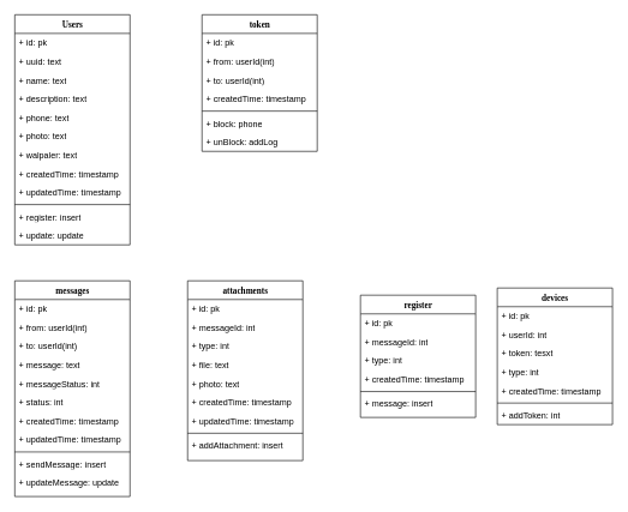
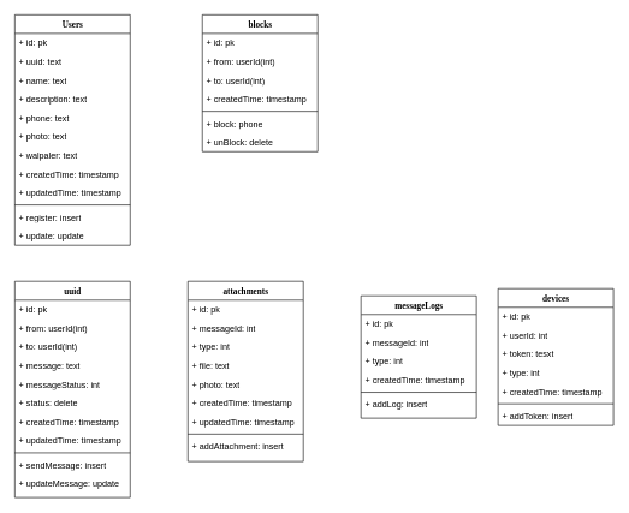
  <mxCell id="0" />
  <mxCell id="1" parent="0" />
  <mxCell id="2" value="Users" style="swimlane;html=1;fontStyle=1;align=center;verticalAlign=top;childLayout=stackLayout;horizontal=1;startSize=26;horizontalStack=0;resizeParent=1;resizeLast=0;collapsible=1;marginBottom=0;swimlaneFillColor=#ffffff;rounded=0;shadow=0;comic=0;labelBackgroundColor=none;strokeWidth=1;fillColor=none;fontFamily=Verdana;fontSize=12" parent="1" vertex="1"><mxGeometry x="20" y="20" width="160" height="320" as="geometry" /></mxCell>
  <mxCell id="3" value="+ id: pk" style="text;html=1;strokeColor=none;fillColor=none;align=left;verticalAlign=top;spacingLeft=4;spacingRight=4;whiteSpace=wrap;overflow=hidden;rotatable=0;points=[[0,0.5],[1,0.5]];portConstraint=eastwest;" parent="2" vertex="1"><mxGeometry y="26" width="160" height="26" as="geometry" /></mxCell>
  <mxCell id="4" value="+ uuid: text" style="text;html=1;strokeColor=none;fillColor=none;align=left;verticalAlign=top;spacingLeft=4;spacingRight=4;whiteSpace=wrap;overflow=hidden;rotatable=0;points=[[0,0.5],[1,0.5]];portConstraint=eastwest;" parent="2" vertex="1"><mxGeometry y="52" width="160" height="26" as="geometry" /></mxCell>
  <mxCell id="5" value="+ name: text" style="text;html=1;strokeColor=none;fillColor=none;align=left;verticalAlign=top;spacingLeft=4;spacingRight=4;whiteSpace=wrap;overflow=hidden;rotatable=0;points=[[0,0.5],[1,0.5]];portConstraint=eastwest;" parent="2" vertex="1"><mxGeometry y="78" width="160" height="26" as="geometry" /></mxCell>
  <mxCell id="6" value="+ description: text" style="text;html=1;strokeColor=none;fillColor=none;align=left;verticalAlign=top;spacingLeft=4;spacingRight=4;whiteSpace=wrap;overflow=hidden;rotatable=0;points=[[0,0.5],[1,0.5]];portConstraint=eastwest;" parent="2" vertex="1"><mxGeometry y="104" width="160" height="26" as="geometry" /></mxCell>
  <mxCell id="7" value="+ phone: text" style="text;html=1;strokeColor=none;fillColor=none;align=left;verticalAlign=top;spacingLeft=4;spacingRight=4;whiteSpace=wrap;overflow=hidden;rotatable=0;points=[[0,0.5],[1,0.5]];portConstraint=eastwest;" parent="2" vertex="1"><mxGeometry y="130" width="160" height="26" as="geometry" /></mxCell>
  <mxCell id="8" value="+ photo: text" style="text;html=1;strokeColor=none;fillColor=none;align=left;verticalAlign=top;spacingLeft=4;spacingRight=4;whiteSpace=wrap;overflow=hidden;rotatable=0;points=[[0,0.5],[1,0.5]];portConstraint=eastwest;" vertex="1" parent="2"><mxGeometry y="156" width="160" height="26" as="geometry" /></mxCell>
  <mxCell id="9" value="+ walpaler: text" style="text;html=1;strokeColor=none;fillColor=none;align=left;verticalAlign=top;spacingLeft=4;spacingRight=4;whiteSpace=wrap;overflow=hidden;rotatable=0;points=[[0,0.5],[1,0.5]];portConstraint=eastwest;" vertex="1" parent="2"><mxGeometry y="182" width="160" height="26" as="geometry" /></mxCell>
  <mxCell id="10" value="+ createdTime: timestamp" style="text;html=1;strokeColor=none;fillColor=none;align=left;verticalAlign=top;spacingLeft=4;spacingRight=4;whiteSpace=wrap;overflow=hidden;rotatable=0;points=[[0,0.5],[1,0.5]];portConstraint=eastwest;" vertex="1" parent="2"><mxGeometry y="208" width="160" height="26" as="geometry" /></mxCell>
  <mxCell id="11" value="+ updatedTime: timestamp" style="text;html=1;strokeColor=none;fillColor=none;align=left;verticalAlign=top;spacingLeft=4;spacingRight=4;whiteSpace=wrap;overflow=hidden;rotatable=0;points=[[0,0.5],[1,0.5]];portConstraint=eastwest;" vertex="1" parent="2"><mxGeometry y="234" width="160" height="26" as="geometry" /></mxCell>
  <mxCell id="12" value="" style="line;html=1;strokeWidth=1;fillColor=none;align=left;verticalAlign=middle;spacingTop=-1;spacingLeft=3;spacingRight=3;rotatable=0;labelPosition=right;points=[];portConstraint=eastwest;" parent="2" vertex="1"><mxGeometry y="260" width="160" height="8" as="geometry" /></mxCell>
  <mxCell id="13" value="+ register: insert" style="text;html=1;strokeColor=none;fillColor=none;align=left;verticalAlign=top;spacingLeft=4;spacingRight=4;whiteSpace=wrap;overflow=hidden;rotatable=0;points=[[0,0.5],[1,0.5]];portConstraint=eastwest;" parent="2" vertex="1"><mxGeometry y="268" width="160" height="26" as="geometry" /></mxCell>
  <mxCell id="14" value="+ update: update" style="text;html=1;strokeColor=none;fillColor=none;align=left;verticalAlign=top;spacingLeft=4;spacingRight=4;whiteSpace=wrap;overflow=hidden;rotatable=0;points=[[0,0.5],[1,0.5]];portConstraint=eastwest;" parent="2" vertex="1"><mxGeometry y="294" width="160" height="26" as="geometry" /></mxCell>
- <mxCell id="15" value="messages" style="swimlane;html=1;fontStyle=1;align=center;verticalAlign=top;childLayout=stackLayout;horizontal=1;startSize=26;horizontalStack=0;resizeParent=1;resizeLast=0;collapsible=1;marginBottom=0;swimlaneFillColor=#ffffff;rounded=0;shadow=0;comic=0;labelBackgroundColor=none;strokeWidth=1;fillColor=none;fontFamily=Verdana;fontSize=12" vertex="1" parent="1"><mxGeometry x="20" y="390" width="160" height="300" as="geometry" /></mxCell>
+ <mxCell id="15" value="uuid" style="swimlane;html=1;fontStyle=1;align=center;verticalAlign=top;childLayout=stackLayout;horizontal=1;startSize=26;horizontalStack=0;resizeParent=1;resizeLast=0;collapsible=1;marginBottom=0;swimlaneFillColor=#ffffff;rounded=0;shadow=0;comic=0;labelBackgroundColor=none;strokeWidth=1;fillColor=none;fontFamily=Verdana;fontSize=12" vertex="1" parent="1"><mxGeometry x="20" y="390" width="160" height="300" as="geometry" /></mxCell>
  <mxCell id="16" value="+ id: pk" style="text;html=1;strokeColor=none;fillColor=none;align=left;verticalAlign=top;spacingLeft=4;spacingRight=4;whiteSpace=wrap;overflow=hidden;rotatable=0;points=[[0,0.5],[1,0.5]];portConstraint=eastwest;" vertex="1" parent="15"><mxGeometry y="26" width="160" height="26" as="geometry" /></mxCell>
  <mxCell id="17" value="+ from: userId(int)" style="text;html=1;strokeColor=none;fillColor=none;align=left;verticalAlign=top;spacingLeft=4;spacingRight=4;whiteSpace=wrap;overflow=hidden;rotatable=0;points=[[0,0.5],[1,0.5]];portConstraint=eastwest;" vertex="1" parent="15"><mxGeometry y="52" width="160" height="26" as="geometry" /></mxCell>
  <mxCell id="18" value="+ to: userId(int)" style="text;html=1;strokeColor=none;fillColor=none;align=left;verticalAlign=top;spacingLeft=4;spacingRight=4;whiteSpace=wrap;overflow=hidden;rotatable=0;points=[[0,0.5],[1,0.5]];portConstraint=eastwest;" vertex="1" parent="15"><mxGeometry y="78" width="160" height="26" as="geometry" /></mxCell>
  <mxCell id="19" value="+ message: text" style="text;html=1;strokeColor=none;fillColor=none;align=left;verticalAlign=top;spacingLeft=4;spacingRight=4;whiteSpace=wrap;overflow=hidden;rotatable=0;points=[[0,0.5],[1,0.5]];portConstraint=eastwest;" vertex="1" parent="15"><mxGeometry y="104" width="160" height="26" as="geometry" /></mxCell>
  <mxCell id="20" value="+ messageStatus: int" style="text;html=1;strokeColor=none;fillColor=none;align=left;verticalAlign=top;spacingLeft=4;spacingRight=4;whiteSpace=wrap;overflow=hidden;rotatable=0;points=[[0,0.5],[1,0.5]];portConstraint=eastwest;" vertex="1" parent="15"><mxGeometry y="130" width="160" height="26" as="geometry" /></mxCell>
- <mxCell id="21" value="+ status: int" style="text;html=1;strokeColor=none;fillColor=none;align=left;verticalAlign=top;spacingLeft=4;spacingRight=4;whiteSpace=wrap;overflow=hidden;rotatable=0;points=[[0,0.5],[1,0.5]];portConstraint=eastwest;" vertex="1" parent="15"><mxGeometry y="156" width="160" height="26" as="geometry" /></mxCell>
+ <mxCell id="21" value="+ status: delete" style="text;html=1;strokeColor=none;fillColor=none;align=left;verticalAlign=top;spacingLeft=4;spacingRight=4;whiteSpace=wrap;overflow=hidden;rotatable=0;points=[[0,0.5],[1,0.5]];portConstraint=eastwest;" vertex="1" parent="15"><mxGeometry y="156" width="160" height="26" as="geometry" /></mxCell>
  <mxCell id="22" value="+ createdTime: timestamp" style="text;html=1;strokeColor=none;fillColor=none;align=left;verticalAlign=top;spacingLeft=4;spacingRight=4;whiteSpace=wrap;overflow=hidden;rotatable=0;points=[[0,0.5],[1,0.5]];portConstraint=eastwest;" vertex="1" parent="15"><mxGeometry y="182" width="160" height="26" as="geometry" /></mxCell>
  <mxCell id="23" value="+ updatedTime: timestamp" style="text;html=1;strokeColor=none;fillColor=none;align=left;verticalAlign=top;spacingLeft=4;spacingRight=4;whiteSpace=wrap;overflow=hidden;rotatable=0;points=[[0,0.5],[1,0.5]];portConstraint=eastwest;" vertex="1" parent="15"><mxGeometry y="208" width="160" height="26" as="geometry" /></mxCell>
  <mxCell id="24" value="" style="line;html=1;strokeWidth=1;fillColor=none;align=left;verticalAlign=middle;spacingTop=-1;spacingLeft=3;spacingRight=3;rotatable=0;labelPosition=right;points=[];portConstraint=eastwest;" vertex="1" parent="15"><mxGeometry y="234" width="160" height="8" as="geometry" /></mxCell>
  <mxCell id="25" value="+ sendMessage: insert" style="text;html=1;strokeColor=none;fillColor=none;align=left;verticalAlign=top;spacingLeft=4;spacingRight=4;whiteSpace=wrap;overflow=hidden;rotatable=0;points=[[0,0.5],[1,0.5]];portConstraint=eastwest;" vertex="1" parent="15"><mxGeometry y="242" width="160" height="26" as="geometry" /></mxCell>
  <mxCell id="26" value="+ updateMessage: update" style="text;html=1;strokeColor=none;fillColor=none;align=left;verticalAlign=top;spacingLeft=4;spacingRight=4;whiteSpace=wrap;overflow=hidden;rotatable=0;points=[[0,0.5],[1,0.5]];portConstraint=eastwest;" vertex="1" parent="15"><mxGeometry y="268" width="160" height="26" as="geometry" /></mxCell>
  <mxCell id="27" value="attachments" style="swimlane;html=1;fontStyle=1;align=center;verticalAlign=top;childLayout=stackLayout;horizontal=1;startSize=26;horizontalStack=0;resizeParent=1;resizeLast=0;collapsible=1;marginBottom=0;swimlaneFillColor=#ffffff;rounded=0;shadow=0;comic=0;labelBackgroundColor=none;strokeWidth=1;fillColor=none;fontFamily=Verdana;fontSize=12" vertex="1" parent="1"><mxGeometry x="260" y="390" width="160" height="250" as="geometry" /></mxCell>
  <mxCell id="28" value="+ id: pk" style="text;html=1;strokeColor=none;fillColor=none;align=left;verticalAlign=top;spacingLeft=4;spacingRight=4;whiteSpace=wrap;overflow=hidden;rotatable=0;points=[[0,0.5],[1,0.5]];portConstraint=eastwest;" vertex="1" parent="27"><mxGeometry y="26" width="160" height="26" as="geometry" /></mxCell>
  <mxCell id="29" value="+ messageId: int" style="text;html=1;strokeColor=none;fillColor=none;align=left;verticalAlign=top;spacingLeft=4;spacingRight=4;whiteSpace=wrap;overflow=hidden;rotatable=0;points=[[0,0.5],[1,0.5]];portConstraint=eastwest;" vertex="1" parent="27"><mxGeometry y="52" width="160" height="26" as="geometry" /></mxCell>
  <mxCell id="30" value="+ type: int" style="text;html=1;strokeColor=none;fillColor=none;align=left;verticalAlign=top;spacingLeft=4;spacingRight=4;whiteSpace=wrap;overflow=hidden;rotatable=0;points=[[0,0.5],[1,0.5]];portConstraint=eastwest;" vertex="1" parent="27"><mxGeometry y="78" width="160" height="26" as="geometry" /></mxCell>
  <mxCell id="31" value="+ file: text" style="text;html=1;strokeColor=none;fillColor=none;align=left;verticalAlign=top;spacingLeft=4;spacingRight=4;whiteSpace=wrap;overflow=hidden;rotatable=0;points=[[0,0.5],[1,0.5]];portConstraint=eastwest;" vertex="1" parent="27"><mxGeometry y="104" width="160" height="26" as="geometry" /></mxCell>
  <mxCell id="32" value="+ photo: text" style="text;html=1;strokeColor=none;fillColor=none;align=left;verticalAlign=top;spacingLeft=4;spacingRight=4;whiteSpace=wrap;overflow=hidden;rotatable=0;points=[[0,0.5],[1,0.5]];portConstraint=eastwest;" vertex="1" parent="27"><mxGeometry y="130" width="160" height="26" as="geometry" /></mxCell>
  <mxCell id="33" value="+ createdTime: timestamp" style="text;html=1;strokeColor=none;fillColor=none;align=left;verticalAlign=top;spacingLeft=4;spacingRight=4;whiteSpace=wrap;overflow=hidden;rotatable=0;points=[[0,0.5],[1,0.5]];portConstraint=eastwest;" vertex="1" parent="27"><mxGeometry y="156" width="160" height="26" as="geometry" /></mxCell>
  <mxCell id="34" value="+ updatedTime: timestamp" style="text;html=1;strokeColor=none;fillColor=none;align=left;verticalAlign=top;spacingLeft=4;spacingRight=4;whiteSpace=wrap;overflow=hidden;rotatable=0;points=[[0,0.5],[1,0.5]];portConstraint=eastwest;" vertex="1" parent="27"><mxGeometry y="182" width="160" height="26" as="geometry" /></mxCell>
  <mxCell id="35" value="" style="line;html=1;strokeWidth=1;fillColor=none;align=left;verticalAlign=middle;spacingTop=-1;spacingLeft=3;spacingRight=3;rotatable=0;labelPosition=right;points=[];portConstraint=eastwest;" vertex="1" parent="27"><mxGeometry y="208" width="160" height="8" as="geometry" /></mxCell>
  <mxCell id="36" value="+ addAttachment: insert" style="text;html=1;strokeColor=none;fillColor=none;align=left;verticalAlign=top;spacingLeft=4;spacingRight=4;whiteSpace=wrap;overflow=hidden;rotatable=0;points=[[0,0.5],[1,0.5]];portConstraint=eastwest;" vertex="1" parent="27"><mxGeometry y="216" width="160" height="26" as="geometry" /></mxCell>
- <mxCell id="37" value="token" style="swimlane;html=1;fontStyle=1;align=center;verticalAlign=top;childLayout=stackLayout;horizontal=1;startSize=26;horizontalStack=0;resizeParent=1;resizeLast=0;collapsible=1;marginBottom=0;swimlaneFillColor=#ffffff;rounded=0;shadow=0;comic=0;labelBackgroundColor=none;strokeWidth=1;fillColor=none;fontFamily=Verdana;fontSize=12" vertex="1" parent="1"><mxGeometry x="280" y="20" width="160" height="190" as="geometry" /></mxCell>
+ <mxCell id="37" value="blocks" style="swimlane;html=1;fontStyle=1;align=center;verticalAlign=top;childLayout=stackLayout;horizontal=1;startSize=26;horizontalStack=0;resizeParent=1;resizeLast=0;collapsible=1;marginBottom=0;swimlaneFillColor=#ffffff;rounded=0;shadow=0;comic=0;labelBackgroundColor=none;strokeWidth=1;fillColor=none;fontFamily=Verdana;fontSize=12" vertex="1" parent="1"><mxGeometry x="280" y="20" width="160" height="190" as="geometry" /></mxCell>
  <mxCell id="38" value="+ id: pk" style="text;html=1;strokeColor=none;fillColor=none;align=left;verticalAlign=top;spacingLeft=4;spacingRight=4;whiteSpace=wrap;overflow=hidden;rotatable=0;points=[[0,0.5],[1,0.5]];portConstraint=eastwest;" vertex="1" parent="37"><mxGeometry y="26" width="160" height="26" as="geometry" /></mxCell>
  <mxCell id="39" value="+ from: userId(int)" style="text;html=1;strokeColor=none;fillColor=none;align=left;verticalAlign=top;spacingLeft=4;spacingRight=4;whiteSpace=wrap;overflow=hidden;rotatable=0;points=[[0,0.5],[1,0.5]];portConstraint=eastwest;" vertex="1" parent="37"><mxGeometry y="52" width="160" height="26" as="geometry" /></mxCell>
  <mxCell id="40" value="+ to: userId(int)" style="text;html=1;strokeColor=none;fillColor=none;align=left;verticalAlign=top;spacingLeft=4;spacingRight=4;whiteSpace=wrap;overflow=hidden;rotatable=0;points=[[0,0.5],[1,0.5]];portConstraint=eastwest;" vertex="1" parent="37"><mxGeometry y="78" width="160" height="26" as="geometry" /></mxCell>
  <mxCell id="41" value="+ createdTime: timestamp" style="text;html=1;strokeColor=none;fillColor=none;align=left;verticalAlign=top;spacingLeft=4;spacingRight=4;whiteSpace=wrap;overflow=hidden;rotatable=0;points=[[0,0.5],[1,0.5]];portConstraint=eastwest;" vertex="1" parent="37"><mxGeometry y="104" width="160" height="26" as="geometry" /></mxCell>
  <mxCell id="42" value="" style="line;html=1;strokeWidth=1;fillColor=none;align=left;verticalAlign=middle;spacingTop=-1;spacingLeft=3;spacingRight=3;rotatable=0;labelPosition=right;points=[];portConstraint=eastwest;" vertex="1" parent="37"><mxGeometry y="130" width="160" height="8" as="geometry" /></mxCell>
  <mxCell id="43" value="+ block: phone" style="text;html=1;strokeColor=none;fillColor=none;align=left;verticalAlign=top;spacingLeft=4;spacingRight=4;whiteSpace=wrap;overflow=hidden;rotatable=0;points=[[0,0.5],[1,0.5]];portConstraint=eastwest;" vertex="1" parent="37"><mxGeometry y="138" width="160" height="26" as="geometry" /></mxCell>
- <mxCell id="44" value="+ unBlock: addLog" style="text;html=1;strokeColor=none;fillColor=none;align=left;verticalAlign=top;spacingLeft=4;spacingRight=4;whiteSpace=wrap;overflow=hidden;rotatable=0;points=[[0,0.5],[1,0.5]];portConstraint=eastwest;" vertex="1" parent="37"><mxGeometry y="164" width="160" height="26" as="geometry" /></mxCell>
- <mxCell id="45" value="register" style="swimlane;html=1;fontStyle=1;align=center;verticalAlign=top;childLayout=stackLayout;horizontal=1;startSize=26;horizontalStack=0;resizeParent=1;resizeLast=0;collapsible=1;marginBottom=0;swimlaneFillColor=#ffffff;rounded=0;shadow=0;comic=0;labelBackgroundColor=none;strokeWidth=1;fillColor=none;fontFamily=Verdana;fontSize=12" vertex="1" parent="1"><mxGeometry x="500" y="410" width="160" height="170" as="geometry" /></mxCell>
+ <mxCell id="44" value="+ unBlock: delete" style="text;html=1;strokeColor=none;fillColor=none;align=left;verticalAlign=top;spacingLeft=4;spacingRight=4;whiteSpace=wrap;overflow=hidden;rotatable=0;points=[[0,0.5],[1,0.5]];portConstraint=eastwest;" vertex="1" parent="37"><mxGeometry y="164" width="160" height="26" as="geometry" /></mxCell>
+ <mxCell id="45" value="messageLogs" style="swimlane;html=1;fontStyle=1;align=center;verticalAlign=top;childLayout=stackLayout;horizontal=1;startSize=26;horizontalStack=0;resizeParent=1;resizeLast=0;collapsible=1;marginBottom=0;swimlaneFillColor=#ffffff;rounded=0;shadow=0;comic=0;labelBackgroundColor=none;strokeWidth=1;fillColor=none;fontFamily=Verdana;fontSize=12" vertex="1" parent="1"><mxGeometry x="500" y="410" width="160" height="170" as="geometry" /></mxCell>
  <mxCell id="46" value="+ id: pk" style="text;html=1;strokeColor=none;fillColor=none;align=left;verticalAlign=top;spacingLeft=4;spacingRight=4;whiteSpace=wrap;overflow=hidden;rotatable=0;points=[[0,0.5],[1,0.5]];portConstraint=eastwest;" vertex="1" parent="45"><mxGeometry y="26" width="160" height="26" as="geometry" /></mxCell>
  <mxCell id="47" value="+ messageId: int" style="text;html=1;strokeColor=none;fillColor=none;align=left;verticalAlign=top;spacingLeft=4;spacingRight=4;whiteSpace=wrap;overflow=hidden;rotatable=0;points=[[0,0.5],[1,0.5]];portConstraint=eastwest;" vertex="1" parent="45"><mxGeometry y="52" width="160" height="26" as="geometry" /></mxCell>
  <mxCell id="48" value="+ type: int" style="text;html=1;strokeColor=none;fillColor=none;align=left;verticalAlign=top;spacingLeft=4;spacingRight=4;whiteSpace=wrap;overflow=hidden;rotatable=0;points=[[0,0.5],[1,0.5]];portConstraint=eastwest;" vertex="1" parent="45"><mxGeometry y="78" width="160" height="26" as="geometry" /></mxCell>
  <mxCell id="49" value="+ createdTime: timestamp" style="text;html=1;strokeColor=none;fillColor=none;align=left;verticalAlign=top;spacingLeft=4;spacingRight=4;whiteSpace=wrap;overflow=hidden;rotatable=0;points=[[0,0.5],[1,0.5]];portConstraint=eastwest;" vertex="1" parent="45"><mxGeometry y="104" width="160" height="26" as="geometry" /></mxCell>
  <mxCell id="50" value="" style="line;html=1;strokeWidth=1;fillColor=none;align=left;verticalAlign=middle;spacingTop=-1;spacingLeft=3;spacingRight=3;rotatable=0;labelPosition=right;points=[];portConstraint=eastwest;" vertex="1" parent="45"><mxGeometry y="130" width="160" height="8" as="geometry" /></mxCell>
- <mxCell id="51" value="+ message: insert" style="text;html=1;strokeColor=none;fillColor=none;align=left;verticalAlign=top;spacingLeft=4;spacingRight=4;whiteSpace=wrap;overflow=hidden;rotatable=0;points=[[0,0.5],[1,0.5]];portConstraint=eastwest;" vertex="1" parent="45"><mxGeometry y="138" width="160" height="26" as="geometry" /></mxCell>
+ <mxCell id="51" value="+ addLog: insert" style="text;html=1;strokeColor=none;fillColor=none;align=left;verticalAlign=top;spacingLeft=4;spacingRight=4;whiteSpace=wrap;overflow=hidden;rotatable=0;points=[[0,0.5],[1,0.5]];portConstraint=eastwest;" vertex="1" parent="45"><mxGeometry y="138" width="160" height="26" as="geometry" /></mxCell>
  <mxCell id="52" value="devices" style="swimlane;html=1;fontStyle=1;align=center;verticalAlign=top;childLayout=stackLayout;horizontal=1;startSize=26;horizontalStack=0;resizeParent=1;resizeLast=0;collapsible=1;marginBottom=0;swimlaneFillColor=#ffffff;rounded=0;shadow=0;comic=0;labelBackgroundColor=none;strokeWidth=1;fillColor=none;fontFamily=Verdana;fontSize=12" vertex="1" parent="1"><mxGeometry x="690" y="400" width="160" height="190" as="geometry" /></mxCell>
  <mxCell id="53" value="+ id: pk" style="text;html=1;strokeColor=none;fillColor=none;align=left;verticalAlign=top;spacingLeft=4;spacingRight=4;whiteSpace=wrap;overflow=hidden;rotatable=0;points=[[0,0.5],[1,0.5]];portConstraint=eastwest;" vertex="1" parent="52"><mxGeometry y="26" width="160" height="26" as="geometry" /></mxCell>
  <mxCell id="54" value="+ userId: int" style="text;html=1;strokeColor=none;fillColor=none;align=left;verticalAlign=top;spacingLeft=4;spacingRight=4;whiteSpace=wrap;overflow=hidden;rotatable=0;points=[[0,0.5],[1,0.5]];portConstraint=eastwest;" vertex="1" parent="52"><mxGeometry y="52" width="160" height="26" as="geometry" /></mxCell>
  <mxCell id="55" value="+ token: tesxt" style="text;html=1;strokeColor=none;fillColor=none;align=left;verticalAlign=top;spacingLeft=4;spacingRight=4;whiteSpace=wrap;overflow=hidden;rotatable=0;points=[[0,0.5],[1,0.5]];portConstraint=eastwest;" vertex="1" parent="52"><mxGeometry y="78" width="160" height="26" as="geometry" /></mxCell>
  <mxCell id="56" value="+ type: int" style="text;html=1;strokeColor=none;fillColor=none;align=left;verticalAlign=top;spacingLeft=4;spacingRight=4;whiteSpace=wrap;overflow=hidden;rotatable=0;points=[[0,0.5],[1,0.5]];portConstraint=eastwest;" vertex="1" parent="52"><mxGeometry y="104" width="160" height="26" as="geometry" /></mxCell>
  <mxCell id="57" value="+ createdTime: timestamp" style="text;html=1;strokeColor=none;fillColor=none;align=left;verticalAlign=top;spacingLeft=4;spacingRight=4;whiteSpace=wrap;overflow=hidden;rotatable=0;points=[[0,0.5],[1,0.5]];portConstraint=eastwest;" vertex="1" parent="52"><mxGeometry y="130" width="160" height="26" as="geometry" /></mxCell>
  <mxCell id="58" value="" style="line;html=1;strokeWidth=1;fillColor=none;align=left;verticalAlign=middle;spacingTop=-1;spacingLeft=3;spacingRight=3;rotatable=0;labelPosition=right;points=[];portConstraint=eastwest;" vertex="1" parent="52"><mxGeometry y="156" width="160" height="8" as="geometry" /></mxCell>
- <mxCell id="59" value="+ addToken: int" style="text;html=1;strokeColor=none;fillColor=none;align=left;verticalAlign=top;spacingLeft=4;spacingRight=4;whiteSpace=wrap;overflow=hidden;rotatable=0;points=[[0,0.5],[1,0.5]];portConstraint=eastwest;" vertex="1" parent="52"><mxGeometry y="164" width="160" height="26" as="geometry" /></mxCell>
+ <mxCell id="59" value="+ addToken: insert" style="text;html=1;strokeColor=none;fillColor=none;align=left;verticalAlign=top;spacingLeft=4;spacingRight=4;whiteSpace=wrap;overflow=hidden;rotatable=0;points=[[0,0.5],[1,0.5]];portConstraint=eastwest;" vertex="1" parent="52"><mxGeometry y="164" width="160" height="26" as="geometry" /></mxCell>
